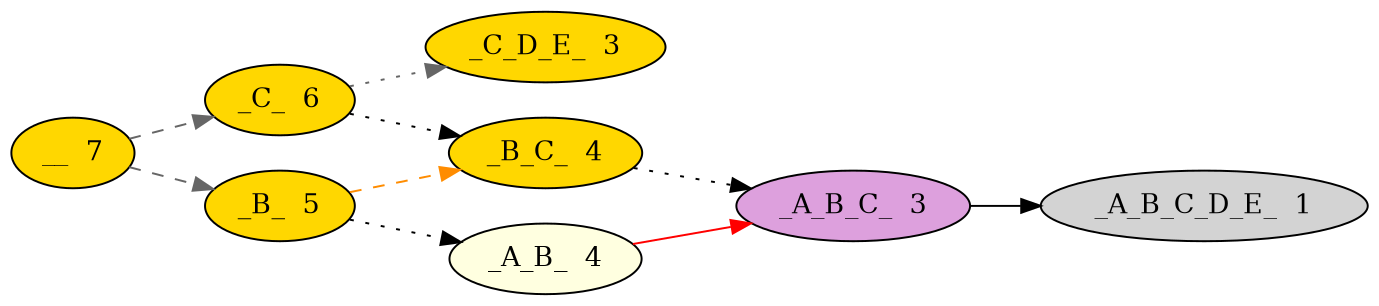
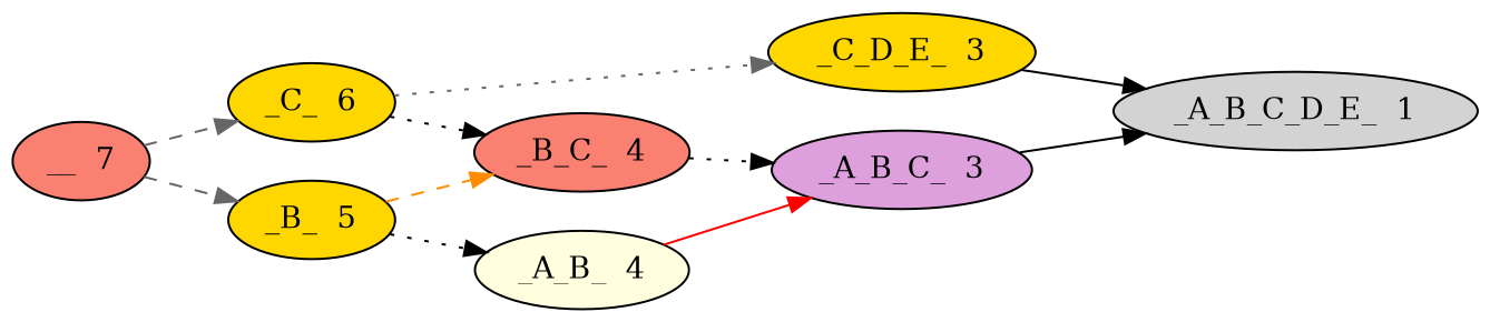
  strict digraph {
    fontname="DejaVu Serif"
    rankdir=LR
    node [fillcolor=gold fontname="DejaVu Serif" style=filled weight=4]
    edge [color=black cost=0.32192809488736235 fontname="DejaVu Serif" style=dotted]
-   "__  7" [weight=7]
+   "__  7" [fillcolor=salmon weight=7]
    "_C_  6" [weight=6]
    "_B_  5" [weight=5]
-   "_B_C_  4"
+   "_B_C_  4" [fillcolor=salmon]
    "_C_D_E_  3" [weight=3]
    "_A_B_  4" [fillcolor=lightyellow]
    "_A_B_C_  3" [fillcolor=plum weight=3]
    "_A_B_C_D_E_  1" [fillcolor=lightgrey weight=1]
    "__  7" -> "_C_  6" [color=gray40 cost=0.22239242133644802 style=dashed]
    "__  7" -> "_B_  5" [color=gray40 cost=0.4854268271702417 style=dashed]
    "_C_  6" -> "_B_C_  4" [cost=0.5849625007211562]
    "_C_  6" -> "_C_D_E_  3" [color=gray40 cost=1.0]
    "_B_  5" -> "_B_C_  4" [color=darkorange style=dashed]
    "_B_  5" -> "_A_B_  4"
    "_B_C_  4" -> "_A_B_C_  3" [cost=0.4150374992788437]
+   "_C_D_E_  3" -> "_A_B_C_D_E_  1" [cost=1.5849625007211563 style=solid]
    "_A_B_  4" -> "_A_B_C_  3" [color=red cost=0.4150374992788437 style=solid]
    "_A_B_C_  3" -> "_A_B_C_D_E_  1" [cost=1.5849625007211563 style=solid]
  }
